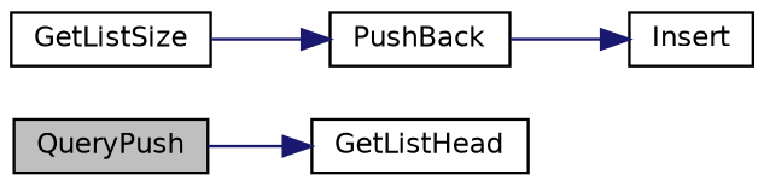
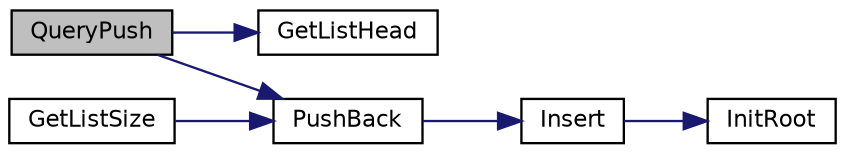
  digraph {
    rankdir=LR
    node [color=black fillcolor=white fontname=Helvetica fontsize=10 shape=record style=filled]
    edge [color=midnightblue fontname=Helvetica fontsize=10 labelfontname=Helvetica labelfontsize=10 style=solid]
    n1 [fillcolor=grey75 fontcolor=black height=0.2 label=QueryPush width=0.4]
    n2 [height=0.2 label=GetListHead width=0.4]
    n3 [height=0.2 label=PushBack width=0.4]
    n4 [height=0.2 label=Insert width=0.4]
    n5 [height=0.2 label=GetListSize width=0.4]
+   n6 [height=0.2 label=InitRoot width=0.4]
    n1 -> n2
+   n1 -> n3
    n3 -> n4
+   n4 -> n6
    n5 -> n3
  }
